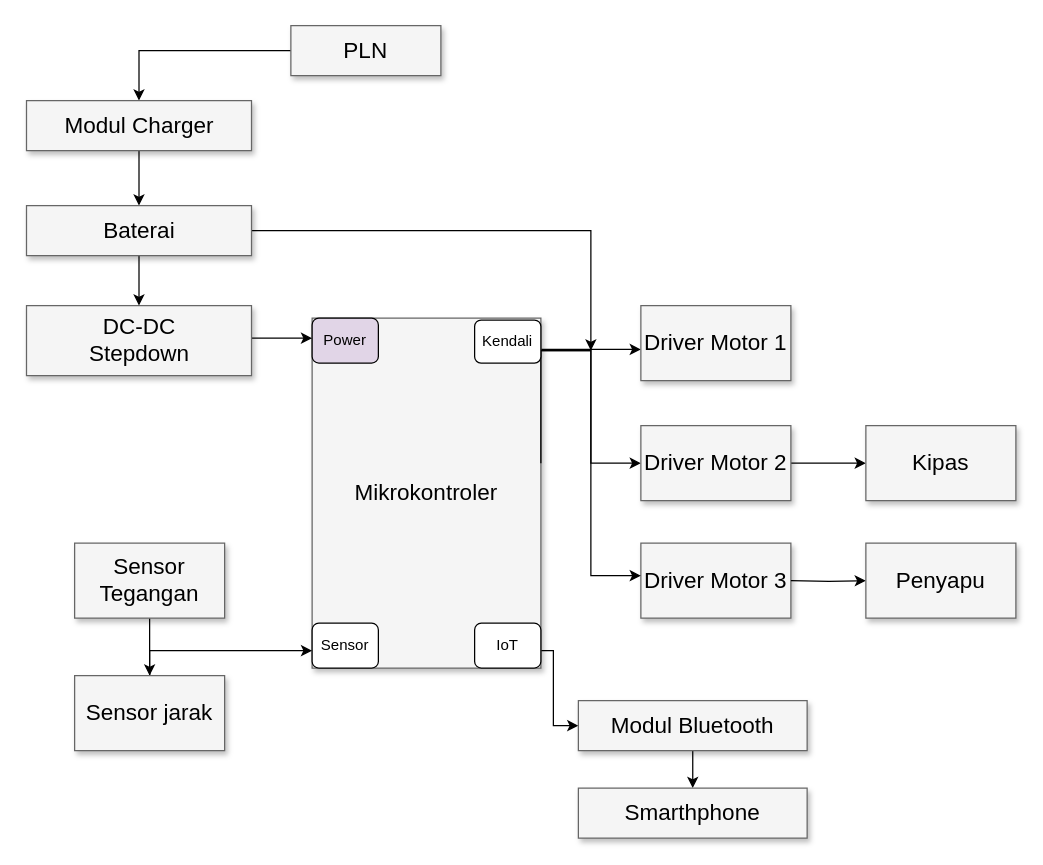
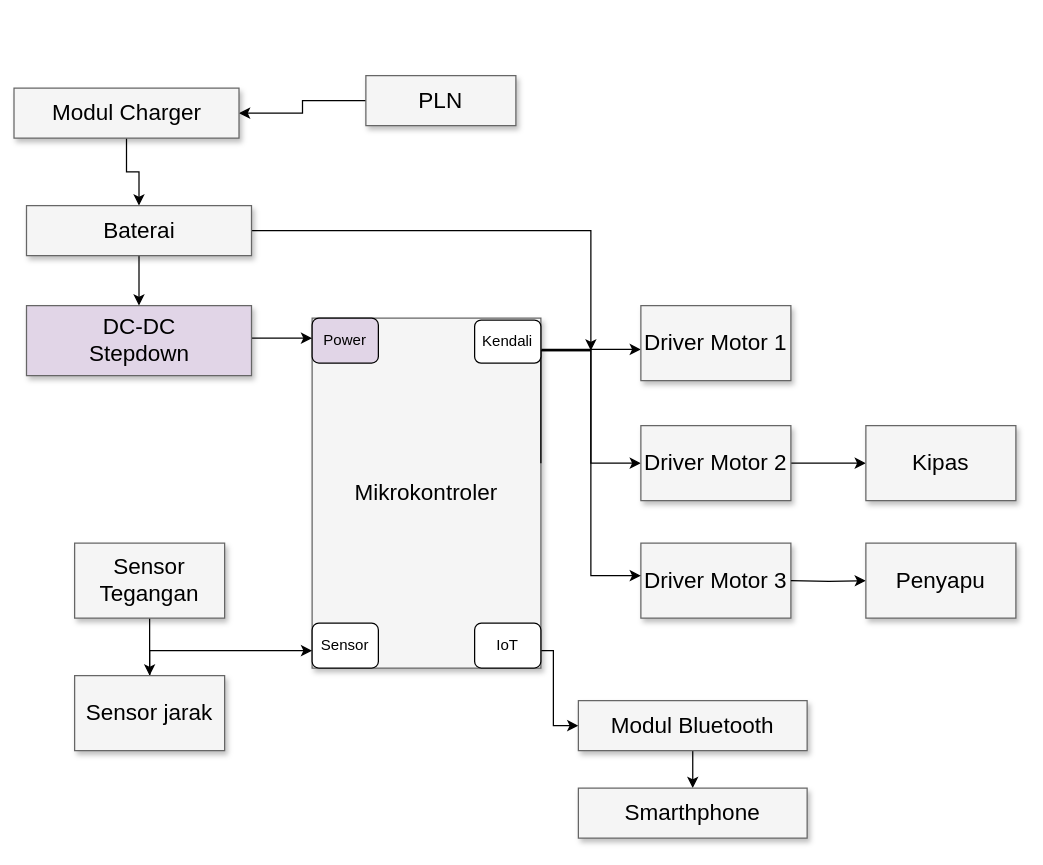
  <mxCell id="0" style=";html=1;" />
  <mxCell id="1" style=";html=1;" parent="0" />
  <mxCell id="2" style="edgeStyle=elbowEdgeStyle;rounded=0;html=1;startArrow=none;startFill=0;jettySize=auto;orthogonalLoop=1;fontSize=18;elbow=vertical;" parent="1" source="5" target="6" edge="1"><mxGeometry relative="1" as="geometry" /></mxCell>
  <mxCell id="3" value="" style="edgeStyle=orthogonalEdgeStyle;rounded=0;orthogonalLoop=1;jettySize=auto;html=1;" edge="1" parent="1" source="5" target="22"><mxGeometry relative="1" as="geometry"><Array as="points"><mxPoint x="472" y="280" /><mxPoint x="472" y="370" /></Array></mxGeometry></mxCell>
  <mxCell id="4" style="edgeStyle=orthogonalEdgeStyle;rounded=0;orthogonalLoop=1;jettySize=auto;html=1;" edge="1" parent="1" source="5" target="24"><mxGeometry relative="1" as="geometry"><Array as="points"><mxPoint x="442" y="520" /><mxPoint x="442" y="580" /></Array></mxGeometry></mxCell>
  <mxCell id="5" value="Mikrokontroler" style="whiteSpace=wrap;html=1;shadow=1;fontSize=18;fillColor=#f5f5f5;strokeColor=#666666;" parent="1" vertex="1"><mxGeometry x="249" y="254" width="183" height="280" as="geometry" /></mxCell>
  <mxCell id="6" value="Driver Motor 1" style="whiteSpace=wrap;html=1;shadow=1;fontSize=18;fillColor=#f5f5f5;strokeColor=#666666;" parent="1" vertex="1"><mxGeometry x="512" y="244" width="120" height="60" as="geometry" /></mxCell>
  <mxCell id="7" style="edgeStyle=elbowEdgeStyle;rounded=0;html=1;startArrow=none;startFill=0;jettySize=auto;orthogonalLoop=1;fontSize=18;elbow=vertical;" parent="1" source="8" target="5" edge="1"><mxGeometry relative="1" as="geometry"><Array as="points"><mxPoint x="222" y="270" /><mxPoint x="219" y="314" /></Array></mxGeometry></mxCell>
- <mxCell id="8" value="DC-DC&lt;br&gt;Stepdown" style="whiteSpace=wrap;html=1;shadow=1;fontSize=18;fillColor=#f5f5f5;strokeColor=#666666;" parent="1" vertex="1"><mxGeometry x="20.5" y="244" width="180" height="56" as="geometry" /></mxCell>
+ <mxCell id="8" value="DC-DC&lt;br&gt;Stepdown" style="whiteSpace=wrap;html=1;shadow=1;fontSize=18;fillColor=#e1d5e7;strokeColor=#666666;" parent="1" vertex="1"><mxGeometry x="20.5" y="244" width="180" height="56" as="geometry" /></mxCell>
  <mxCell id="9" style="edgeStyle=elbowEdgeStyle;rounded=0;html=1;startArrow=none;startFill=0;jettySize=auto;orthogonalLoop=1;fontSize=18;elbow=vertical;" parent="1" source="10" target="5" edge="1"><mxGeometry relative="1" as="geometry"><Array as="points"><mxPoint x="222" y="520" /></Array></mxGeometry></mxCell>
  <mxCell id="10" value="Sensor Tegangan" style="whiteSpace=wrap;html=1;shadow=1;fontSize=18;fillColor=#f5f5f5;strokeColor=#666666;" parent="1" vertex="1"><mxGeometry x="59" y="434" width="120" height="60" as="geometry" /></mxCell>
  <mxCell id="11" style="edgeStyle=orthogonalEdgeStyle;rounded=0;orthogonalLoop=1;jettySize=auto;html=1;" edge="1" parent="1" source="13"><mxGeometry relative="1" as="geometry"><mxPoint x="119" y="550" as="targetPoint" /></mxGeometry></mxCell>
  <mxCell id="12" style="edgeStyle=orthogonalEdgeStyle;rounded=0;orthogonalLoop=1;jettySize=auto;html=1;" edge="1" parent="1" source="13"><mxGeometry relative="1" as="geometry"><mxPoint x="119" y="540" as="targetPoint" /></mxGeometry></mxCell>
  <mxCell id="13" value="Sensor jarak" style="whiteSpace=wrap;html=1;shadow=1;fontSize=18;fillColor=#f5f5f5;strokeColor=#666666;" parent="1" vertex="1"><mxGeometry x="59" y="540" width="120" height="60" as="geometry" /></mxCell>
  <mxCell id="14" style="edgeStyle=orthogonalEdgeStyle;rounded=0;orthogonalLoop=1;jettySize=auto;html=1;" edge="1" parent="1" source="15" target="17"><mxGeometry relative="1" as="geometry" /></mxCell>
- <mxCell id="15" value="PLN" style="whiteSpace=wrap;html=1;shadow=1;fontSize=18;fillColor=#f5f5f5;strokeColor=#666666;" vertex="1" parent="1"><mxGeometry x="232" y="20" width="120" height="40" as="geometry" /></mxCell>
+ <mxCell id="15" value="PLN" style="whiteSpace=wrap;html=1;shadow=1;fontSize=18;fillColor=#f5f5f5;strokeColor=#666666;" vertex="1" parent="1"><mxGeometry x="292" y="60" width="120" height="40" as="geometry" /></mxCell>
  <mxCell id="16" style="edgeStyle=orthogonalEdgeStyle;rounded=0;orthogonalLoop=1;jettySize=auto;html=1;" edge="1" parent="1" source="17" target="20"><mxGeometry relative="1" as="geometry" /></mxCell>
- <mxCell id="17" value="Modul Charger" style="whiteSpace=wrap;html=1;shadow=1;fontSize=18;fillColor=#f5f5f5;strokeColor=#666666;" vertex="1" parent="1"><mxGeometry x="20.5" y="80" width="180" height="40" as="geometry" /></mxCell>
+ <mxCell id="17" value="Modul Charger" style="whiteSpace=wrap;html=1;shadow=1;fontSize=18;fillColor=#f5f5f5;strokeColor=#666666;" vertex="1" parent="1"><mxGeometry x="10.5" y="70" width="180" height="40" as="geometry" /></mxCell>
  <mxCell id="18" style="edgeStyle=orthogonalEdgeStyle;rounded=0;orthogonalLoop=1;jettySize=auto;html=1;exitX=0.5;exitY=1;exitDx=0;exitDy=0;entryX=0.5;entryY=0;entryDx=0;entryDy=0;" edge="1" parent="1" source="20" target="8"><mxGeometry relative="1" as="geometry" /></mxCell>
  <mxCell id="19" style="edgeStyle=orthogonalEdgeStyle;rounded=0;orthogonalLoop=1;jettySize=auto;html=1;" edge="1" parent="1" source="20"><mxGeometry relative="1" as="geometry"><mxPoint x="472" y="280" as="targetPoint" /><Array as="points"><mxPoint x="472" y="184" /></Array></mxGeometry></mxCell>
  <mxCell id="20" value="Baterai" style="whiteSpace=wrap;html=1;shadow=1;fontSize=18;fillColor=#f5f5f5;strokeColor=#666666;" vertex="1" parent="1"><mxGeometry x="20.5" y="164" width="180" height="40" as="geometry" /></mxCell>
  <mxCell id="21" style="edgeStyle=orthogonalEdgeStyle;rounded=0;orthogonalLoop=1;jettySize=auto;html=1;" edge="1" parent="1" source="22" target="26"><mxGeometry relative="1" as="geometry" /></mxCell>
  <mxCell id="22" value="Driver Motor 2" style="whiteSpace=wrap;html=1;fontSize=18;fillColor=#f5f5f5;strokeColor=#666666;shadow=1;" vertex="1" parent="1"><mxGeometry x="512" y="340" width="120" height="60" as="geometry" /></mxCell>
  <mxCell id="23" style="edgeStyle=orthogonalEdgeStyle;rounded=0;orthogonalLoop=1;jettySize=auto;html=1;exitX=0.5;exitY=1;exitDx=0;exitDy=0;" edge="1" parent="1" source="24" target="25"><mxGeometry relative="1" as="geometry" /></mxCell>
  <mxCell id="24" value="Modul Bluetooth" style="whiteSpace=wrap;html=1;shadow=1;fontSize=18;fillColor=#f5f5f5;strokeColor=#666666;" vertex="1" parent="1"><mxGeometry x="462" y="560" width="183" height="40" as="geometry" /></mxCell>
  <mxCell id="25" value="Smarthphone" style="whiteSpace=wrap;html=1;shadow=1;fontSize=18;fillColor=#f5f5f5;strokeColor=#666666;" vertex="1" parent="1"><mxGeometry x="462" y="630" width="183" height="40" as="geometry" /></mxCell>
  <mxCell id="26" value="Kipas" style="whiteSpace=wrap;html=1;fontSize=18;fillColor=#f5f5f5;strokeColor=#666666;shadow=1;" vertex="1" parent="1"><mxGeometry x="692" y="340" width="120" height="60" as="geometry" /></mxCell>
  <mxCell id="27" value="Driver Motor 3" style="whiteSpace=wrap;html=1;fontSize=18;fillColor=#f5f5f5;strokeColor=#666666;shadow=1;" vertex="1" parent="1"><mxGeometry x="512" y="434" width="120" height="60" as="geometry" /></mxCell>
  <mxCell id="28" value="" style="edgeStyle=orthogonalEdgeStyle;rounded=0;orthogonalLoop=1;jettySize=auto;html=1;" edge="1" parent="1"><mxGeometry relative="1" as="geometry"><mxPoint x="432" y="370" as="sourcePoint" /><mxPoint x="512" y="460" as="targetPoint" /><Array as="points"><mxPoint x="432" y="280" /><mxPoint x="472" y="280" /><mxPoint x="472" y="460" /></Array></mxGeometry></mxCell>
  <mxCell id="29" style="edgeStyle=orthogonalEdgeStyle;rounded=0;orthogonalLoop=1;jettySize=auto;html=1;" edge="1" parent="1" target="30"><mxGeometry relative="1" as="geometry"><mxPoint x="632" y="464" as="sourcePoint" /></mxGeometry></mxCell>
  <mxCell id="30" value="Penyapu" style="whiteSpace=wrap;html=1;fontSize=18;fillColor=#f5f5f5;strokeColor=#666666;shadow=1;" vertex="1" parent="1"><mxGeometry x="692" y="434" width="120" height="60" as="geometry" /></mxCell>
  <mxCell id="31" value="Power" style="rounded=1;whiteSpace=wrap;html=1;fillColor=#e1d5e7;" vertex="1" parent="1"><mxGeometry x="249" y="254" width="53" height="36" as="geometry" /></mxCell>
  <mxCell id="32" value="Kendali" style="rounded=1;whiteSpace=wrap;html=1;" vertex="1" parent="1"><mxGeometry x="379" y="255.5" width="53" height="34.5" as="geometry" /></mxCell>
  <mxCell id="33" value="Sensor" style="rounded=1;whiteSpace=wrap;html=1;" vertex="1" parent="1"><mxGeometry x="249" y="498" width="53" height="36" as="geometry" /></mxCell>
  <mxCell id="34" value="IoT" style="rounded=1;whiteSpace=wrap;html=1;" vertex="1" parent="1"><mxGeometry x="379" y="498" width="53" height="36" as="geometry" /></mxCell>
